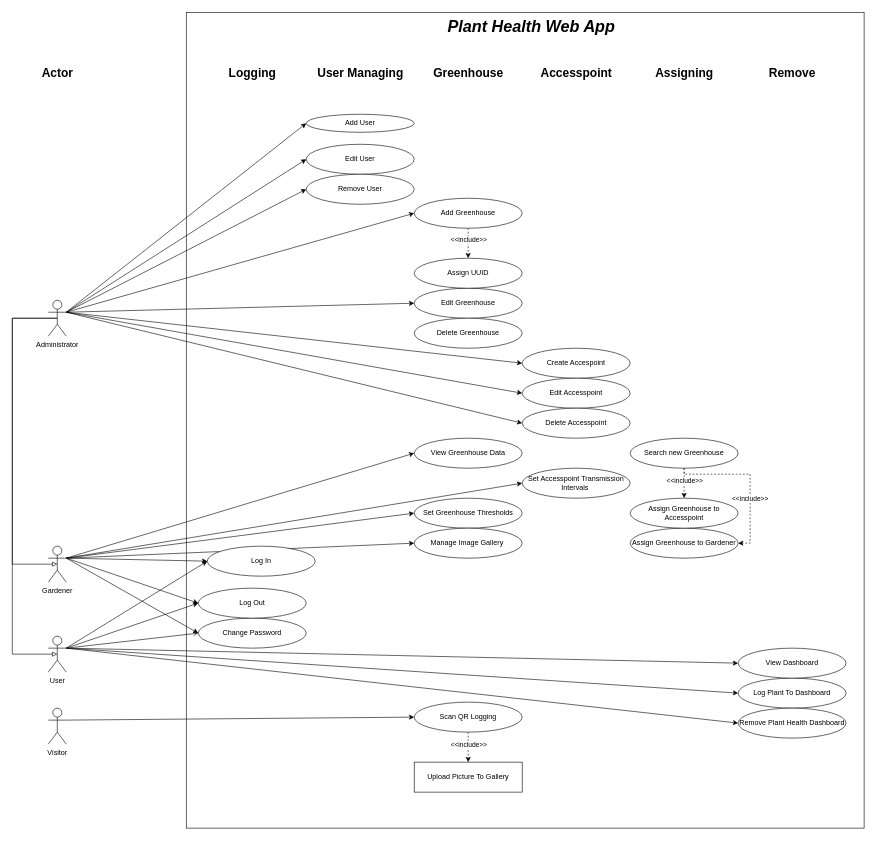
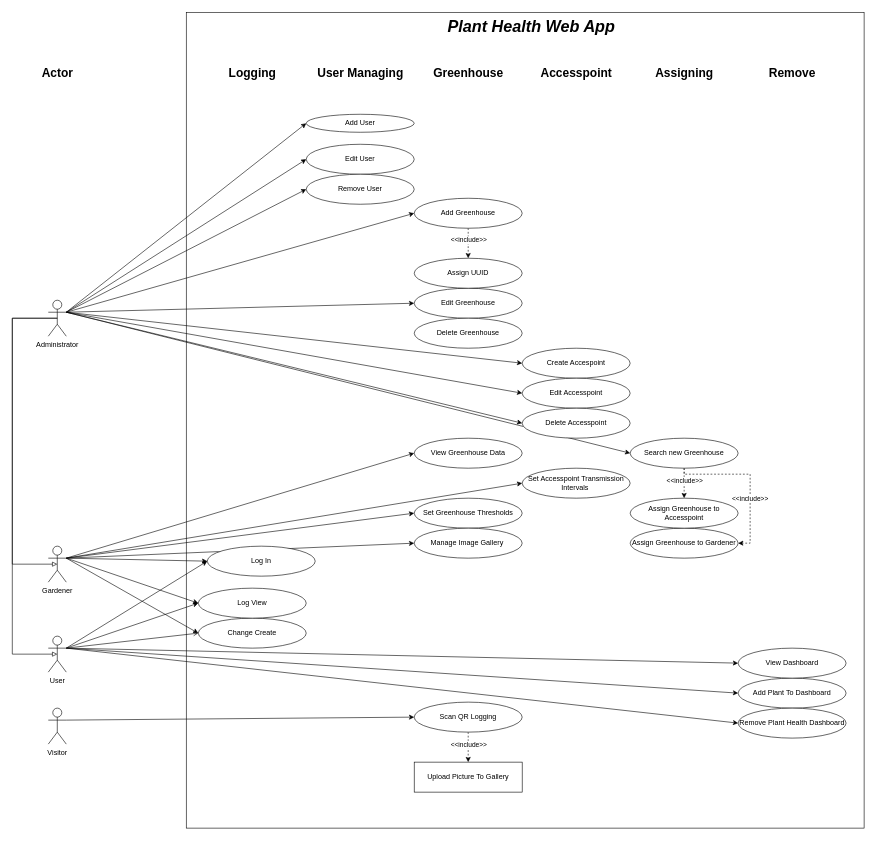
  <mxCell id="0" />
  <mxCell id="1" parent="0" />
  <mxCell id="2" value="" style="rounded=0;whiteSpace=wrap;html=1;direction=south;" vertex="1" parent="1"><mxGeometry y="20" width="1130" height="1360" as="geometry" x="310" /></mxCell>
  <mxCell id="3" style="edgeStyle=orthogonalEdgeStyle;rounded=0;orthogonalLoop=1;jettySize=auto;html=1;exitX=0.5;exitY=0.5;exitDx=0;exitDy=0;exitPerimeter=0;entryX=0.5;entryY=0.5;entryDx=0;entryDy=0;entryPerimeter=0;endArrow=block;endFill=0;" edge="1" parent="1" source="14" target="22"><mxGeometry relative="1" as="geometry"><Array as="points"><mxPoint x="20" y="530" /><mxPoint x="20" y="940" /></Array></mxGeometry></mxCell>
  <mxCell id="4" style="edgeStyle=orthogonalEdgeStyle;rounded=0;orthogonalLoop=1;jettySize=auto;html=1;exitX=0.5;exitY=0.5;exitDx=0;exitDy=0;exitPerimeter=0;entryX=0.5;entryY=0.5;entryDx=0;entryDy=0;entryPerimeter=0;endArrow=block;endFill=0;" edge="1" parent="1" source="14" target="29"><mxGeometry relative="1" as="geometry"><Array as="points"><mxPoint x="20" y="530" /><mxPoint x="20" y="1090" /></Array></mxGeometry></mxCell>
  <mxCell id="5" style="rounded=0;orthogonalLoop=1;jettySize=auto;html=1;exitX=1;exitY=0.333;exitDx=0;exitDy=0;exitPerimeter=0;entryX=0;entryY=0.5;entryDx=0;entryDy=0;" edge="1" parent="1" source="14" target="32"><mxGeometry relative="1" as="geometry" /></mxCell>
  <mxCell id="6" style="rounded=0;orthogonalLoop=1;jettySize=auto;html=1;exitX=1;exitY=0.333;exitDx=0;exitDy=0;exitPerimeter=0;entryX=0;entryY=0.5;entryDx=0;entryDy=0;" edge="1" parent="1" source="14" target="33"><mxGeometry relative="1" as="geometry" /></mxCell>
  <mxCell id="7" style="rounded=0;orthogonalLoop=1;jettySize=auto;html=1;exitX=1;exitY=0.333;exitDx=0;exitDy=0;exitPerimeter=0;entryX=0;entryY=0.5;entryDx=0;entryDy=0;" edge="1" parent="1" source="14" target="34"><mxGeometry relative="1" as="geometry" /></mxCell>
  <mxCell id="8" style="rounded=0;orthogonalLoop=1;jettySize=auto;html=1;exitX=1;exitY=0.333;exitDx=0;exitDy=0;exitPerimeter=0;entryX=0;entryY=0.5;entryDx=0;entryDy=0;" edge="1" parent="1" source="14" target="37"><mxGeometry relative="1" as="geometry" /></mxCell>
  <mxCell id="9" style="rounded=0;orthogonalLoop=1;jettySize=auto;html=1;exitX=1;exitY=0.333;exitDx=0;exitDy=0;exitPerimeter=0;entryX=0;entryY=0.5;entryDx=0;entryDy=0;" edge="1" parent="1" source="14" target="38"><mxGeometry relative="1" as="geometry" /></mxCell>
  <mxCell id="10" style="rounded=0;orthogonalLoop=1;jettySize=auto;html=1;exitX=1;exitY=0.333;exitDx=0;exitDy=0;exitPerimeter=0;entryX=0;entryY=0.5;entryDx=0;entryDy=0;" edge="1" parent="1" source="14" target="39"><mxGeometry relative="1" as="geometry" /></mxCell>
  <mxCell id="11" style="rounded=0;orthogonalLoop=1;jettySize=auto;html=1;exitX=1;exitY=0.333;exitDx=0;exitDy=0;exitPerimeter=0;entryX=0;entryY=0.5;entryDx=0;entryDy=0;" edge="1" parent="1" source="14" target="40"><mxGeometry relative="1" as="geometry" /></mxCell>
  <mxCell id="12" style="rounded=0;orthogonalLoop=1;jettySize=auto;html=1;exitX=1;exitY=0.333;exitDx=0;exitDy=0;exitPerimeter=0;entryX=0;entryY=0.5;entryDx=0;entryDy=0;" edge="1" parent="1" source="14" target="41"><mxGeometry relative="1" as="geometry" /></mxCell>
+ <mxCell id="13" style="rounded=0;orthogonalLoop=1;jettySize=auto;html=1;exitX=1;exitY=0.333;exitDx=0;exitDy=0;exitPerimeter=0;entryX=0;entryY=0.5;entryDx=0;entryDy=0;" edge="1" parent="1" source="14" target="46"><mxGeometry relative="1" as="geometry" /></mxCell>
  <mxCell id="14" value="Administrator&lt;br&gt;" style="shape=umlActor;verticalLabelPosition=bottom;verticalAlign=top;html=1;outlineConnect=0;" vertex="1" parent="1"><mxGeometry x="80" y="500" width="30" height="60" as="geometry" /></mxCell>
  <mxCell id="15" style="rounded=0;orthogonalLoop=1;jettySize=auto;html=1;exitX=1;exitY=0.333;exitDx=0;exitDy=0;exitPerimeter=0;entryX=0;entryY=0.5;entryDx=0;entryDy=0;" edge="1" parent="1" source="22" target="48"><mxGeometry relative="1" as="geometry" /></mxCell>
  <mxCell id="16" style="rounded=0;orthogonalLoop=1;jettySize=auto;html=1;exitX=1;exitY=0.333;exitDx=0;exitDy=0;exitPerimeter=0;entryX=0;entryY=0.5;entryDx=0;entryDy=0;" edge="1" parent="1" source="22" target="49"><mxGeometry relative="1" as="geometry" /></mxCell>
  <mxCell id="17" style="rounded=0;orthogonalLoop=1;jettySize=auto;html=1;exitX=1;exitY=0.333;exitDx=0;exitDy=0;exitPerimeter=0;entryX=0;entryY=0.5;entryDx=0;entryDy=0;" edge="1" parent="1" source="22" target="60"><mxGeometry relative="1" as="geometry" /></mxCell>
  <mxCell id="18" style="rounded=0;orthogonalLoop=1;jettySize=auto;html=1;exitX=1;exitY=0.333;exitDx=0;exitDy=0;exitPerimeter=0;entryX=0;entryY=0.5;entryDx=0;entryDy=0;" edge="1" parent="1" source="22" target="50"><mxGeometry relative="1" as="geometry" /></mxCell>
  <mxCell id="19" style="rounded=0;orthogonalLoop=1;jettySize=auto;html=1;exitX=1;exitY=0.333;exitDx=0;exitDy=0;exitPerimeter=0;entryX=0;entryY=0.5;entryDx=0;entryDy=0;" edge="1" parent="1" source="22" target="59"><mxGeometry relative="1" as="geometry" /></mxCell>
  <mxCell id="20" style="rounded=0;orthogonalLoop=1;jettySize=auto;html=1;exitX=1;exitY=0.333;exitDx=0;exitDy=0;exitPerimeter=0;entryX=0;entryY=0.5;entryDx=0;entryDy=0;" edge="1" parent="1" source="22" target="58"><mxGeometry relative="1" as="geometry" /></mxCell>
  <mxCell id="21" style="rounded=0;orthogonalLoop=1;jettySize=auto;html=1;exitX=1;exitY=0.333;exitDx=0;exitDy=0;exitPerimeter=0;entryX=0;entryY=0.5;entryDx=0;entryDy=0;" edge="1" parent="1" source="22" target="57"><mxGeometry relative="1" as="geometry" /></mxCell>
  <mxCell id="22" value="Gardener" style="shape=umlActor;verticalLabelPosition=bottom;verticalAlign=top;html=1;outlineConnect=0;" vertex="1" parent="1"><mxGeometry x="80" y="910" width="30" height="60" as="geometry" /></mxCell>
  <mxCell id="23" style="rounded=0;orthogonalLoop=1;jettySize=auto;html=1;exitX=1;exitY=0.333;exitDx=0;exitDy=0;exitPerimeter=0;entryX=0;entryY=0.5;entryDx=0;entryDy=0;" edge="1" parent="1" source="29" target="59"><mxGeometry relative="1" as="geometry" /></mxCell>
  <mxCell id="24" style="rounded=0;orthogonalLoop=1;jettySize=auto;html=1;exitX=1;exitY=0.333;exitDx=0;exitDy=0;exitPerimeter=0;entryX=0;entryY=0.5;entryDx=0;entryDy=0;" edge="1" parent="1" source="29" target="58"><mxGeometry relative="1" as="geometry" /></mxCell>
  <mxCell id="25" style="rounded=0;orthogonalLoop=1;jettySize=auto;html=1;exitX=1;exitY=0.333;exitDx=0;exitDy=0;exitPerimeter=0;entryX=0;entryY=0.5;entryDx=0;entryDy=0;endArrow=open;" edge="1" parent="1" source="29" target="57"><mxGeometry relative="1" as="geometry" /></mxCell>
  <mxCell id="26" style="rounded=0;orthogonalLoop=1;jettySize=auto;html=1;exitX=1;exitY=0.333;exitDx=0;exitDy=0;exitPerimeter=0;entryX=0;entryY=0.5;entryDx=0;entryDy=0;" edge="1" parent="1" source="29" target="61"><mxGeometry relative="1" as="geometry" /></mxCell>
  <mxCell id="27" style="rounded=0;orthogonalLoop=1;jettySize=auto;html=1;exitX=1;exitY=0.333;exitDx=0;exitDy=0;exitPerimeter=0;entryX=0;entryY=0.5;entryDx=0;entryDy=0;" edge="1" parent="1" source="29" target="51"><mxGeometry relative="1" as="geometry" /></mxCell>
  <mxCell id="28" style="rounded=0;orthogonalLoop=1;jettySize=auto;html=1;exitX=1;exitY=0.333;exitDx=0;exitDy=0;exitPerimeter=0;entryX=0;entryY=0.5;entryDx=0;entryDy=0;" edge="1" parent="1" source="29" target="52"><mxGeometry relative="1" as="geometry" /></mxCell>
  <mxCell id="29" value="User" style="shape=umlActor;verticalLabelPosition=bottom;verticalAlign=top;html=1;outlineConnect=0;" vertex="1" parent="1"><mxGeometry x="80" y="1060" width="30" height="60" as="geometry" /></mxCell>
  <mxCell id="30" style="rounded=0;orthogonalLoop=1;jettySize=auto;html=1;exitX=1;exitY=0.333;exitDx=0;exitDy=0;exitPerimeter=0;entryX=0;entryY=0.5;entryDx=0;entryDy=0;" edge="1" parent="1" source="31" target="55"><mxGeometry relative="1" as="geometry" /></mxCell>
  <mxCell id="31" value="Visitor" style="shape=umlActor;verticalLabelPosition=bottom;verticalAlign=top;html=1;outlineConnect=0;" vertex="1" parent="1"><mxGeometry x="80" y="1180" width="30" height="60" as="geometry" /></mxCell>
  <mxCell id="32" value="Add User" style="ellipse;whiteSpace=wrap;html=1;" vertex="1" parent="1"><mxGeometry x="510" y="190" width="180" height="30" as="geometry" /></mxCell>
  <mxCell id="33" value="Edit User" style="ellipse;whiteSpace=wrap;html=1;" vertex="1" parent="1"><mxGeometry x="510" y="240" width="180" height="50" as="geometry" /></mxCell>
  <mxCell id="34" value="Remove User" style="ellipse;whiteSpace=wrap;html=1;" vertex="1" parent="1"><mxGeometry x="510" y="290" width="180" height="50" as="geometry" /></mxCell>
  <mxCell id="35" style="edgeStyle=orthogonalEdgeStyle;rounded=0;orthogonalLoop=1;jettySize=auto;html=1;exitX=0.5;exitY=1;exitDx=0;exitDy=0;entryX=0.5;entryY=0;entryDx=0;entryDy=0;dashed=1;" edge="1" parent="1" source="37" target="70"><mxGeometry relative="1" as="geometry" /></mxCell>
  <mxCell id="36" value="&amp;lt;&amp;lt;include&amp;gt;&amp;gt;" style="edgeLabel;html=1;align=center;verticalAlign=middle;resizable=0;points=[];" vertex="1" connectable="0" parent="35"><mxGeometry x="-0.223" relative="1" as="geometry"><mxPoint as="offset" /></mxGeometry></mxCell>
  <mxCell id="37" value="Add Greenhouse" style="ellipse;whiteSpace=wrap;html=1;" vertex="1" parent="1"><mxGeometry x="690" y="330" width="180" height="50" as="geometry" /></mxCell>
  <mxCell id="38" value="Edit Greenhouse" style="ellipse;whiteSpace=wrap;html=1;" vertex="1" parent="1"><mxGeometry x="690" y="480" width="180" height="50" as="geometry" /></mxCell>
  <mxCell id="39" value="Create Accespoint" style="ellipse;whiteSpace=wrap;html=1;" vertex="1" parent="1"><mxGeometry x="870" y="580" width="180" height="50" as="geometry" /></mxCell>
  <mxCell id="40" value="Edit Accesspoint" style="ellipse;whiteSpace=wrap;html=1;" vertex="1" parent="1"><mxGeometry x="870" y="630" width="180" height="50" as="geometry" /></mxCell>
  <mxCell id="41" value="Delete Accesspoint" style="ellipse;whiteSpace=wrap;html=1;" vertex="1" parent="1"><mxGeometry x="870" y="680" width="180" height="50" as="geometry" /></mxCell>
  <mxCell id="42" style="edgeStyle=orthogonalEdgeStyle;rounded=0;orthogonalLoop=1;jettySize=auto;html=1;exitX=0.5;exitY=1;exitDx=0;exitDy=0;entryX=0.5;entryY=0;entryDx=0;entryDy=0;dashed=1;" edge="1" parent="1" source="46" target="71"><mxGeometry relative="1" as="geometry" /></mxCell>
  <mxCell id="43" value="&amp;lt;&amp;lt;include&amp;gt;&amp;gt;" style="edgeLabel;html=1;align=center;verticalAlign=middle;resizable=0;points=[];" vertex="1" connectable="0" parent="42"><mxGeometry x="-0.128" y="-1" relative="1" as="geometry"><mxPoint x="1" y="-2" as="offset" /></mxGeometry></mxCell>
  <mxCell id="44" style="edgeStyle=orthogonalEdgeStyle;rounded=0;orthogonalLoop=1;jettySize=auto;html=1;exitX=0.5;exitY=1;exitDx=0;exitDy=0;entryX=1;entryY=0.5;entryDx=0;entryDy=0;elbow=vertical;dashed=1;" edge="1" parent="1" source="46" target="47"><mxGeometry relative="1" as="geometry"><Array as="points"><mxPoint x="1140" y="790" /><mxPoint x="1250" y="790" /><mxPoint x="1250" y="905" /></Array></mxGeometry></mxCell>
  <mxCell id="45" value="&amp;lt;&amp;lt;include&amp;gt;&amp;gt;" style="edgeLabel;html=1;align=center;verticalAlign=middle;resizable=0;points=[];" vertex="1" connectable="0" parent="44"><mxGeometry x="0.069" y="-1" relative="1" as="geometry"><mxPoint y="24" as="offset" /></mxGeometry></mxCell>
  <mxCell id="46" value="Search new Greenhouse" style="ellipse;whiteSpace=wrap;html=1;" vertex="1" parent="1"><mxGeometry x="1050" y="730" width="180" height="50" as="geometry" /></mxCell>
  <mxCell id="47" value="Assign Greenhouse to Gardener" style="ellipse;whiteSpace=wrap;html=1;" vertex="1" parent="1"><mxGeometry x="1050" y="880" width="180" height="50" as="geometry" /></mxCell>
  <mxCell id="48" value="Set Accesspoint Transmission Intervals&amp;nbsp;" style="ellipse;whiteSpace=wrap;html=1;" vertex="1" parent="1"><mxGeometry x="870" y="780" width="180" height="50" as="geometry" /></mxCell>
  <mxCell id="49" value="Set Greenhouse Thresholds" style="ellipse;whiteSpace=wrap;html=1;" vertex="1" parent="1"><mxGeometry x="690" y="830" width="180" height="50" as="geometry" /></mxCell>
  <mxCell id="50" value="Manage Image Gallery&amp;nbsp;" style="ellipse;whiteSpace=wrap;html=1;" vertex="1" parent="1"><mxGeometry x="690" y="880" width="180" height="50" as="geometry" /></mxCell>
- <mxCell id="51" value="Log Plant To Dashboard" style="ellipse;whiteSpace=wrap;html=1;" vertex="1" parent="1"><mxGeometry x="1230" y="1130" width="180" height="50" as="geometry" /></mxCell>
+ <mxCell id="51" value="Add Plant To Dashboard" style="ellipse;whiteSpace=wrap;html=1;" vertex="1" parent="1"><mxGeometry x="1230" y="1130" width="180" height="50" as="geometry" /></mxCell>
  <mxCell id="52" value="Remove Plant Health Dashboard" style="ellipse;whiteSpace=wrap;html=1;" vertex="1" parent="1"><mxGeometry x="1230" y="1180" width="180" height="50" as="geometry" /></mxCell>
  <mxCell id="53" style="edgeStyle=orthogonalEdgeStyle;rounded=0;orthogonalLoop=1;jettySize=auto;html=1;exitX=0.5;exitY=1;exitDx=0;exitDy=0;dashed=1;" edge="1" parent="1" source="55" target="56"><mxGeometry relative="1" as="geometry" /></mxCell>
  <mxCell id="54" value="&amp;lt;&amp;lt;include&amp;gt;&amp;gt;" style="edgeLabel;html=1;align=center;verticalAlign=middle;resizable=0;points=[];" vertex="1" connectable="0" parent="53"><mxGeometry x="-0.211" relative="1" as="geometry"><mxPoint as="offset" /></mxGeometry></mxCell>
  <mxCell id="55" value="Scan QR Logging" style="ellipse;whiteSpace=wrap;html=1;" vertex="1" parent="1"><mxGeometry x="690" y="1170" width="180" height="50" as="geometry" /></mxCell>
  <mxCell id="56" value="Upload Picture To Gallery" style="whiteSpace=wrap;html=1;rounded=0;" vertex="1" parent="1"><mxGeometry x="690" y="1270" width="180" height="50" as="geometry" /></mxCell>
- <mxCell id="57" value="Change Password" style="ellipse;whiteSpace=wrap;html=1;" vertex="1" parent="1"><mxGeometry x="330" y="1030" width="180" height="50" as="geometry" /></mxCell>
- <mxCell id="58" value="Log Out" style="ellipse;whiteSpace=wrap;html=1;" vertex="1" parent="1"><mxGeometry x="330" y="980" width="180" height="50" as="geometry" /></mxCell>
+ <mxCell id="57" value="Change Create" style="ellipse;whiteSpace=wrap;html=1;" vertex="1" parent="1"><mxGeometry x="330" y="1030" width="180" height="50" as="geometry" /></mxCell>
+ <mxCell id="58" value="Log View" style="ellipse;whiteSpace=wrap;html=1;" vertex="1" parent="1"><mxGeometry x="330" y="980" width="180" height="50" as="geometry" /></mxCell>
  <mxCell id="59" value="Log In" style="ellipse;whiteSpace=wrap;html=1;" vertex="1" parent="1"><mxGeometry x="345" y="910" width="180" height="50" as="geometry" /></mxCell>
  <mxCell id="60" value="View Greenhouse Data" style="ellipse;whiteSpace=wrap;html=1;" vertex="1" parent="1"><mxGeometry x="690" y="730" width="180" height="50" as="geometry" /></mxCell>
  <mxCell id="61" value="View Dashboard" style="ellipse;whiteSpace=wrap;html=1;" vertex="1" parent="1"><mxGeometry x="1230" y="1080" width="180" height="50" as="geometry" /></mxCell>
  <mxCell id="62" value="&lt;font size=&quot;1&quot; style=&quot;&quot;&gt;&lt;b style=&quot;font-size: 20px;&quot;&gt;Actor&lt;/b&gt;&lt;/font&gt;" style="text;html=1;align=center;verticalAlign=middle;resizable=0;points=[];autosize=1;strokeColor=none;fillColor=none;" vertex="1" parent="1"><mxGeometry x="55" y="100" width="80" height="40" as="geometry" /></mxCell>
  <mxCell id="63" value="&lt;font size=&quot;1&quot; style=&quot;&quot;&gt;&lt;b style=&quot;font-size: 20px;&quot;&gt;User Managing&lt;/b&gt;&lt;/font&gt;" style="text;html=1;align=center;verticalAlign=middle;resizable=0;points=[];autosize=1;strokeColor=none;fillColor=none;" vertex="1" parent="1"><mxGeometry x="515" y="100" width="170" height="40" as="geometry" /></mxCell>
  <mxCell id="64" value="&lt;font size=&quot;1&quot; style=&quot;&quot;&gt;&lt;b style=&quot;font-size: 20px;&quot;&gt;Greenhouse&lt;/b&gt;&lt;/font&gt;" style="text;html=1;align=center;verticalAlign=middle;resizable=0;points=[];autosize=1;strokeColor=none;fillColor=none;" vertex="1" parent="1"><mxGeometry x="710" y="100" width="140" height="40" as="geometry" /></mxCell>
  <mxCell id="65" value="&lt;font size=&quot;1&quot; style=&quot;&quot;&gt;&lt;b style=&quot;font-size: 20px;&quot;&gt;Accesspoint&lt;/b&gt;&lt;/font&gt;" style="text;html=1;align=center;verticalAlign=middle;resizable=0;points=[];autosize=1;strokeColor=none;fillColor=none;" vertex="1" parent="1"><mxGeometry x="890" y="100" width="140" height="40" as="geometry" /></mxCell>
  <mxCell id="66" value="&lt;font size=&quot;1&quot; style=&quot;&quot;&gt;&lt;b style=&quot;font-size: 20px;&quot;&gt;Assigning&lt;/b&gt;&lt;/font&gt;" style="text;html=1;align=center;verticalAlign=middle;resizable=0;points=[];autosize=1;strokeColor=none;fillColor=none;" vertex="1" parent="1"><mxGeometry x="1080" y="100" width="120" height="40" as="geometry" /></mxCell>
  <mxCell id="67" value="&lt;font size=&quot;1&quot; style=&quot;&quot;&gt;&lt;b style=&quot;font-size: 20px;&quot;&gt;Remove&lt;/b&gt;&lt;/font&gt;" style="text;html=1;align=center;verticalAlign=middle;resizable=0;points=[];autosize=1;strokeColor=none;fillColor=none;" vertex="1" parent="1"><mxGeometry x="1255" y="100" width="130" height="40" as="geometry" /></mxCell>
  <mxCell id="68" value="&lt;font size=&quot;1&quot; style=&quot;&quot;&gt;&lt;b style=&quot;font-size: 20px;&quot;&gt;Logging&lt;/b&gt;&lt;/font&gt;" style="text;html=1;align=center;verticalAlign=middle;resizable=0;points=[];autosize=1;strokeColor=none;fillColor=none;" vertex="1" parent="1"><mxGeometry x="370" y="100" width="100" height="40" as="geometry" /></mxCell>
  <mxCell id="69" value="Delete Greenhouse" style="ellipse;whiteSpace=wrap;html=1;" vertex="1" parent="1"><mxGeometry x="690" y="530" width="180" height="50" as="geometry" /></mxCell>
  <mxCell id="70" value="Assign UUID" style="ellipse;whiteSpace=wrap;html=1;" vertex="1" parent="1"><mxGeometry x="690" y="430" width="180" height="50" as="geometry" /></mxCell>
  <mxCell id="71" value="Assign Greenhouse to Accesspoint" style="ellipse;whiteSpace=wrap;html=1;" vertex="1" parent="1"><mxGeometry x="1050" y="830" width="180" height="50" as="geometry" /></mxCell>
  <mxCell id="72" value="&lt;font size=&quot;1&quot; style=&quot;&quot;&gt;&lt;b style=&quot;&quot;&gt;&lt;i style=&quot;font-size: 27px;&quot;&gt;Plant Health Web App&lt;/i&gt;&lt;/b&gt;&lt;/font&gt;" style="text;html=1;align=center;verticalAlign=middle;resizable=0;points=[];autosize=1;strokeColor=none;fillColor=none;" vertex="1" parent="1"><mxGeometry x="735" y="20" width="300" height="50" as="geometry" /></mxCell>
